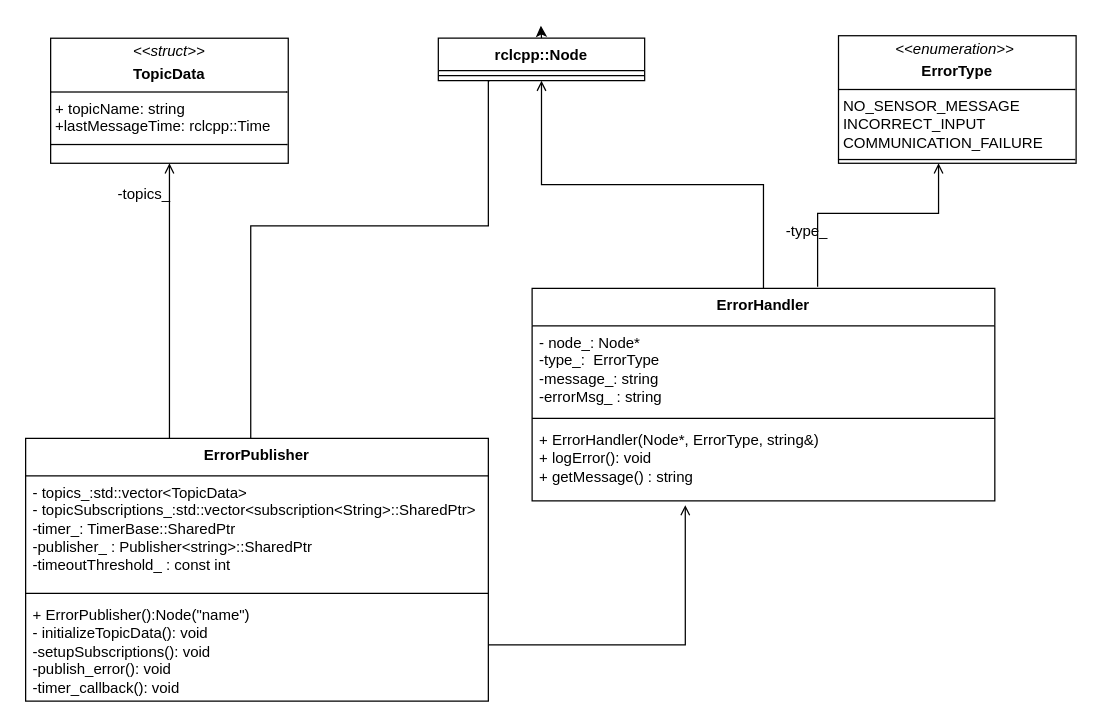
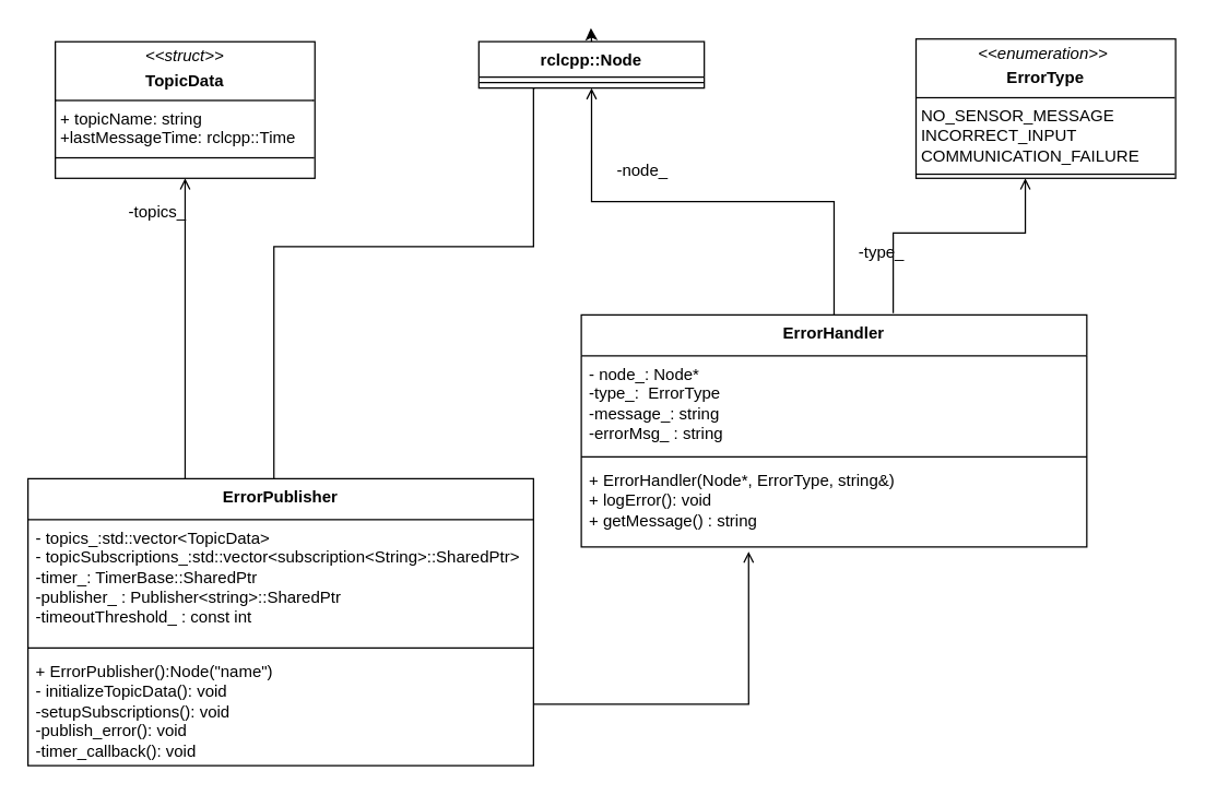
  <mxCell id="0" />
  <mxCell id="1" parent="0" />
  <mxCell id="2" style="edgeStyle=orthogonalEdgeStyle;rounded=0;orthogonalLoop=1;jettySize=auto;html=1;exitX=0.5;exitY=0;exitDx=0;exitDy=0;" edge="1" parent="1" source="3"><mxGeometry relative="1" as="geometry"><mxPoint x="432" y="20" as="targetPoint" /></mxGeometry></mxCell>
  <mxCell id="3" value="rclcpp::Node" style="swimlane;fontStyle=1;align=center;verticalAlign=top;childLayout=stackLayout;horizontal=1;startSize=26;horizontalStack=0;resizeParent=1;resizeParentMax=0;resizeLast=0;collapsible=1;marginBottom=0;whiteSpace=wrap;html=1;" vertex="1" parent="1"><mxGeometry x="350" y="30" width="165" height="34" as="geometry" /></mxCell>
  <mxCell id="4" value="" style="line;strokeWidth=1;fillColor=none;align=left;verticalAlign=middle;spacingTop=-1;spacingLeft=3;spacingRight=3;rotatable=0;labelPosition=right;points=[];portConstraint=eastwest;strokeColor=inherit;" vertex="1" parent="3"><mxGeometry y="26" width="165" height="8" as="geometry" /></mxCell>
  <mxCell id="5" style="edgeStyle=orthogonalEdgeStyle;rounded=0;orthogonalLoop=1;jettySize=auto;html=1;endArrow=open;endFill=0;" edge="1" parent="1" source="6" target="3"><mxGeometry relative="1" as="geometry"><mxPoint x="775" y="130" as="targetPoint" /></mxGeometry></mxCell>
  <mxCell id="6" value="ErrorHandler" style="swimlane;fontStyle=1;align=center;verticalAlign=top;childLayout=stackLayout;horizontal=1;startSize=30;horizontalStack=0;resizeParent=1;resizeParentMax=0;resizeLast=0;collapsible=1;marginBottom=0;whiteSpace=wrap;html=1;" vertex="1" parent="1"><mxGeometry x="425" y="230" width="370" height="170" as="geometry" /></mxCell>
  <mxCell id="7" value="&lt;div&gt;- node_: Node*&lt;/div&gt;&lt;div&gt;-type_:&amp;nbsp; ErrorType&lt;/div&gt;&lt;div&gt;-message_: string&lt;/div&gt;&lt;div&gt;-errorMsg_ : string&lt;br&gt;&lt;/div&gt;" style="text;strokeColor=none;fillColor=none;align=left;verticalAlign=top;spacingLeft=4;spacingRight=4;overflow=hidden;rotatable=0;points=[[0,0.5],[1,0.5]];portConstraint=eastwest;whiteSpace=wrap;html=1;" vertex="1" parent="6"><mxGeometry y="30" width="370" height="70" as="geometry" /></mxCell>
  <mxCell id="8" value="" style="line;strokeWidth=1;fillColor=none;align=left;verticalAlign=middle;spacingTop=-1;spacingLeft=3;spacingRight=3;rotatable=0;labelPosition=right;points=[];portConstraint=eastwest;strokeColor=inherit;" vertex="1" parent="6"><mxGeometry y="100" width="370" height="8" as="geometry" /></mxCell>
  <mxCell id="9" value="&lt;div&gt;+ ErrorHandler(Node*, ErrorType, string&amp;amp;)&lt;br&gt;&lt;/div&gt;&lt;div&gt;+ logError(): void&lt;/div&gt;&lt;div&gt;+ getMessage() : string&lt;br&gt;&lt;/div&gt;" style="text;strokeColor=none;fillColor=none;align=left;verticalAlign=top;spacingLeft=4;spacingRight=4;overflow=hidden;rotatable=0;points=[[0,0.5],[1,0.5]];portConstraint=eastwest;whiteSpace=wrap;html=1;" vertex="1" parent="6"><mxGeometry y="108" width="370" height="62" as="geometry" /></mxCell>
  <mxCell id="10" style="edgeStyle=orthogonalEdgeStyle;rounded=0;orthogonalLoop=1;jettySize=auto;html=1;endArrow=open;endFill=0;exitX=0.617;exitY=-0.008;exitDx=0;exitDy=0;exitPerimeter=0;" edge="1" parent="1" source="6"><mxGeometry relative="1" as="geometry"><mxPoint x="750" y="130" as="targetPoint" /><Array as="points"><mxPoint x="653" y="170" /><mxPoint x="750" y="170" /></Array></mxGeometry></mxCell>
  <mxCell id="11" value="-type_" style="text;html=1;align=center;verticalAlign=middle;whiteSpace=wrap;rounded=0;" vertex="1" parent="1"><mxGeometry x="600" y="170" width="90" height="30" as="geometry" /></mxCell>
  <mxCell id="12" value="&lt;p style=&quot;margin:0px;margin-top:4px;text-align:center;&quot;&gt;&lt;i&gt;&amp;lt;&amp;lt;enumeration&amp;gt;&amp;gt;&lt;/i&gt;&lt;b&gt;&amp;nbsp;&lt;/b&gt;&lt;/p&gt;&lt;p style=&quot;margin:0px;margin-top:4px;text-align:center;&quot;&gt;&lt;b&gt;ErrorType&lt;/b&gt;&lt;br&gt;&lt;/p&gt;&lt;hr size=&quot;1&quot; style=&quot;border-style:solid;&quot;&gt;&lt;p style=&quot;margin:0px;margin-left:4px;&quot;&gt;NO_SENSOR_MESSAGE&lt;/p&gt;&lt;p style=&quot;margin:0px;margin-left:4px;&quot;&gt;INCORRECT_INPUT&lt;/p&gt;&lt;p style=&quot;margin:0px;margin-left:4px;&quot;&gt;COMMUNICATION_FAILURE&lt;br&gt;&lt;/p&gt;&lt;hr size=&quot;1&quot; style=&quot;border-style:solid;&quot;&gt;" style="verticalAlign=top;align=left;overflow=fill;html=1;whiteSpace=wrap;" vertex="1" parent="1"><mxGeometry x="670" y="28" width="190" height="102" as="geometry" /></mxCell>
+ <mxCell id="13" value="-node_" style="text;html=1;align=center;verticalAlign=middle;whiteSpace=wrap;rounded=0;" vertex="1" parent="1"><mxGeometry x="425" y="110" width="90" height="30" as="geometry" /></mxCell>
  <mxCell id="14" style="edgeStyle=orthogonalEdgeStyle;rounded=0;orthogonalLoop=1;jettySize=auto;html=1;entryX=0.25;entryY=1;entryDx=0;entryDy=0;endArrow=none;endFill=0;" edge="1" parent="1" source="16" target="3"><mxGeometry relative="1" as="geometry"><Array as="points"><mxPoint x="200" y="180" /><mxPoint x="390" y="180" /><mxPoint x="390" y="64" /></Array></mxGeometry></mxCell>
  <mxCell id="15" style="edgeStyle=orthogonalEdgeStyle;rounded=0;orthogonalLoop=1;jettySize=auto;html=1;entryX=0.5;entryY=1;entryDx=0;entryDy=0;endArrow=open;endFill=0;" edge="1" parent="1" source="16" target="20"><mxGeometry relative="1" as="geometry"><Array as="points"><mxPoint x="135" y="200" /><mxPoint x="135" y="200" /></Array></mxGeometry></mxCell>
  <mxCell id="16" value="ErrorPublisher" style="swimlane;fontStyle=1;align=center;verticalAlign=top;childLayout=stackLayout;horizontal=1;startSize=30;horizontalStack=0;resizeParent=1;resizeParentMax=0;resizeLast=0;collapsible=1;marginBottom=0;whiteSpace=wrap;html=1;" vertex="1" parent="1"><mxGeometry y="350" width="370" height="210" as="geometry" x="20" /></mxCell>
  <mxCell id="17" value="&lt;div&gt;- topics_:std::vector&amp;lt;TopicData&amp;gt;&lt;br&gt;&lt;/div&gt;- topicSubscriptions_:std::vector&amp;lt;subscription&amp;lt;String&amp;gt;::SharedPtr&amp;gt;&lt;br&gt;&lt;div&gt;-timer_: TimerBase::SharedPtr&lt;br&gt;&lt;/div&gt;&lt;div&gt;-publisher_ : Publisher&amp;lt;string&amp;gt;::SharedPtr&lt;/div&gt;&lt;div&gt;-timeoutThreshold_ : const int&lt;br&gt;&lt;/div&gt;" style="text;strokeColor=none;fillColor=none;align=left;verticalAlign=top;spacingLeft=4;spacingRight=4;overflow=hidden;rotatable=0;points=[[0,0.5],[1,0.5]];portConstraint=eastwest;whiteSpace=wrap;html=1;" vertex="1" parent="16"><mxGeometry y="30" width="370" height="90" as="geometry" /></mxCell>
  <mxCell id="18" value="" style="line;strokeWidth=1;fillColor=none;align=left;verticalAlign=middle;spacingTop=-1;spacingLeft=3;spacingRight=3;rotatable=0;labelPosition=right;points=[];portConstraint=eastwest;strokeColor=inherit;" vertex="1" parent="16"><mxGeometry y="120" width="370" height="8" as="geometry" /></mxCell>
  <mxCell id="19" value="&lt;div&gt;+ ErrorPublisher():Node(&quot;name&quot;)&lt;br&gt;&lt;/div&gt;&lt;div&gt;- initializeTopicData(): void&lt;br&gt;&lt;/div&gt;&lt;div&gt;-setupSubscriptions(): void&lt;br&gt;&lt;/div&gt;&lt;div&gt;-publish_error(): void&lt;/div&gt;&lt;div&gt;-timer_callback(): void&lt;br&gt;&lt;/div&gt;" style="text;strokeColor=none;fillColor=none;align=left;verticalAlign=top;spacingLeft=4;spacingRight=4;overflow=hidden;rotatable=0;points=[[0,0.5],[1,0.5]];portConstraint=eastwest;whiteSpace=wrap;html=1;" vertex="1" parent="16"><mxGeometry y="128" width="370" height="82" as="geometry" /></mxCell>
  <mxCell id="20" value="&lt;p style=&quot;margin:0px;margin-top:4px;text-align:center;&quot;&gt;&lt;i&gt;&amp;lt;&amp;lt;struct&amp;gt;&amp;gt;&lt;/i&gt;&lt;b&gt;&lt;br&gt;&lt;/b&gt;&lt;/p&gt;&lt;p style=&quot;margin:0px;margin-top:4px;text-align:center;&quot;&gt;&lt;b&gt;TopicData&lt;/b&gt;&lt;br&gt;&lt;/p&gt;&lt;hr size=&quot;1&quot; style=&quot;border-style:solid;&quot;&gt;&lt;p style=&quot;margin:0px;margin-left:4px;&quot;&gt;+ topicName: string&lt;/p&gt;&lt;p style=&quot;margin:0px;margin-left:4px;&quot;&gt;+lastMessageTime: rclcpp::Time&lt;br&gt;&lt;/p&gt;&lt;hr size=&quot;1&quot; style=&quot;border-style:solid;&quot;&gt;" style="verticalAlign=top;align=left;overflow=fill;html=1;whiteSpace=wrap;" vertex="1" parent="1"><mxGeometry x="40" y="30" width="190" height="100" as="geometry" /></mxCell>
  <mxCell id="21" value="-topics_" style="text;html=1;align=center;verticalAlign=middle;whiteSpace=wrap;rounded=0;" vertex="1" parent="1"><mxGeometry x="70" y="140" width="90" height="30" as="geometry" /></mxCell>
  <mxCell id="22" style="edgeStyle=orthogonalEdgeStyle;rounded=0;orthogonalLoop=1;jettySize=auto;html=1;endArrow=open;endFill=0;entryX=0.331;entryY=1.054;entryDx=0;entryDy=0;entryPerimeter=0;" edge="1" parent="1" source="16" target="9"><mxGeometry relative="1" as="geometry"><mxPoint x="547" y="410" as="targetPoint" /><Array as="points"><mxPoint x="547" y="515" /></Array></mxGeometry></mxCell>
